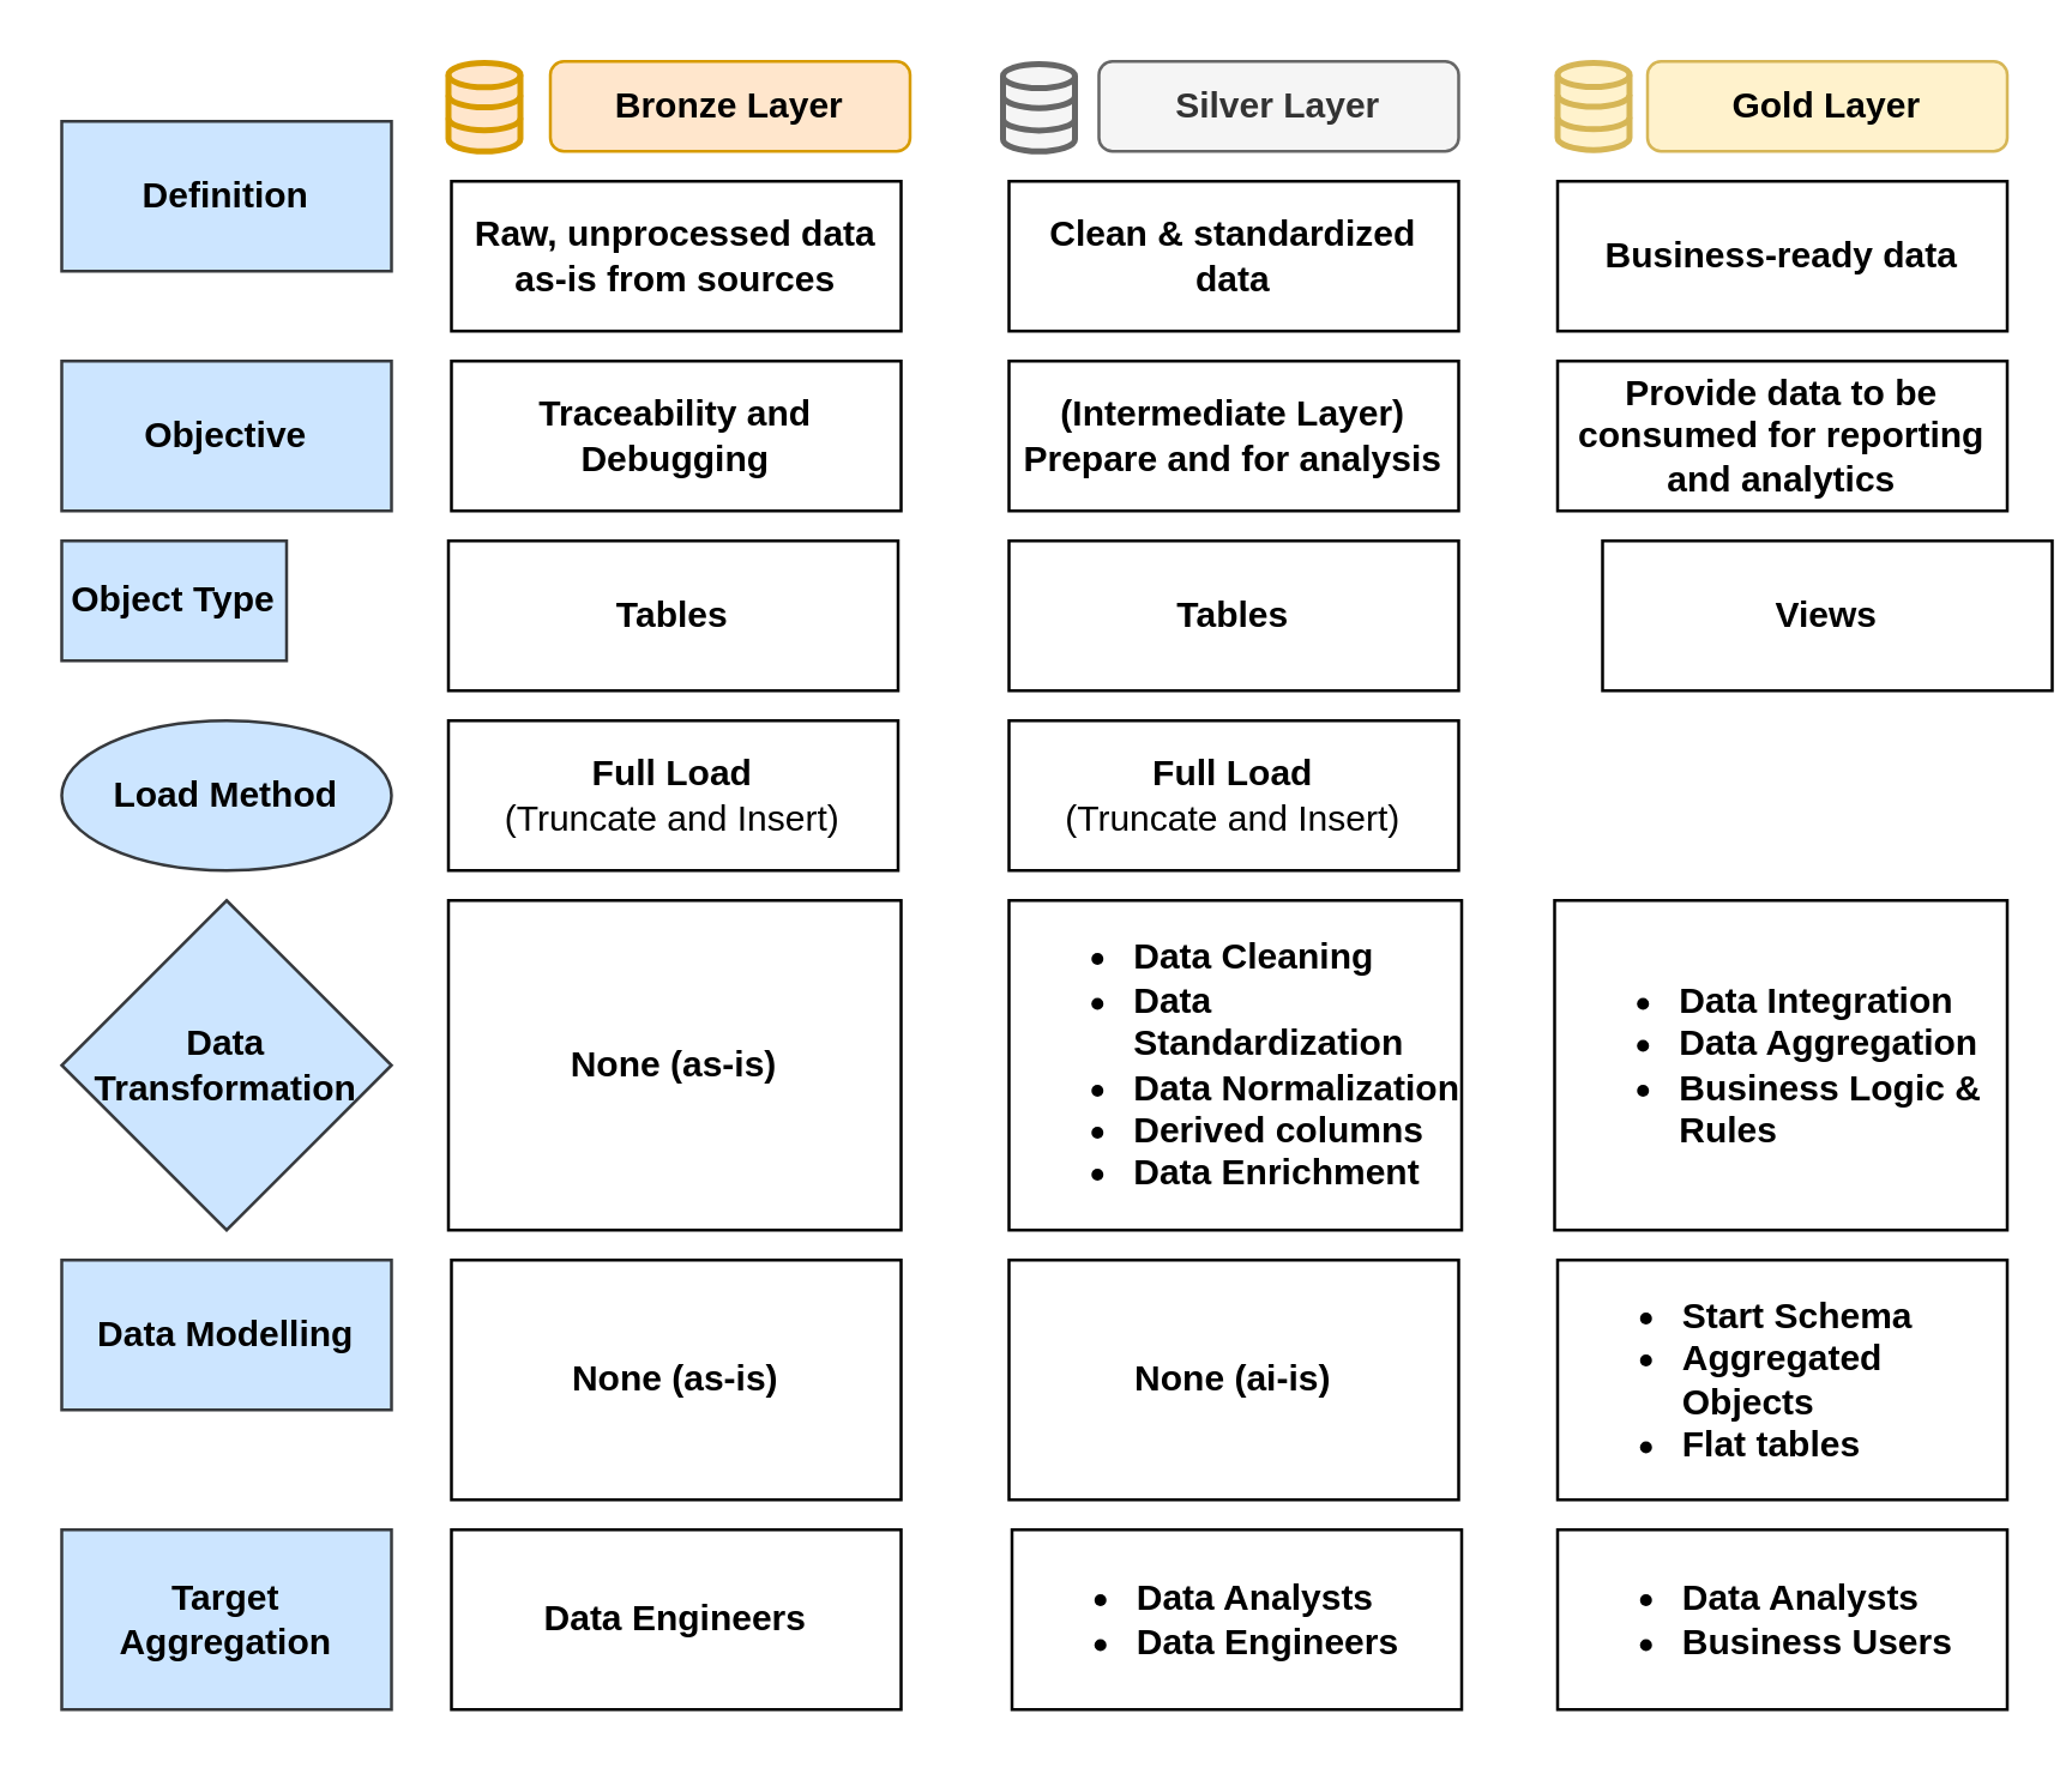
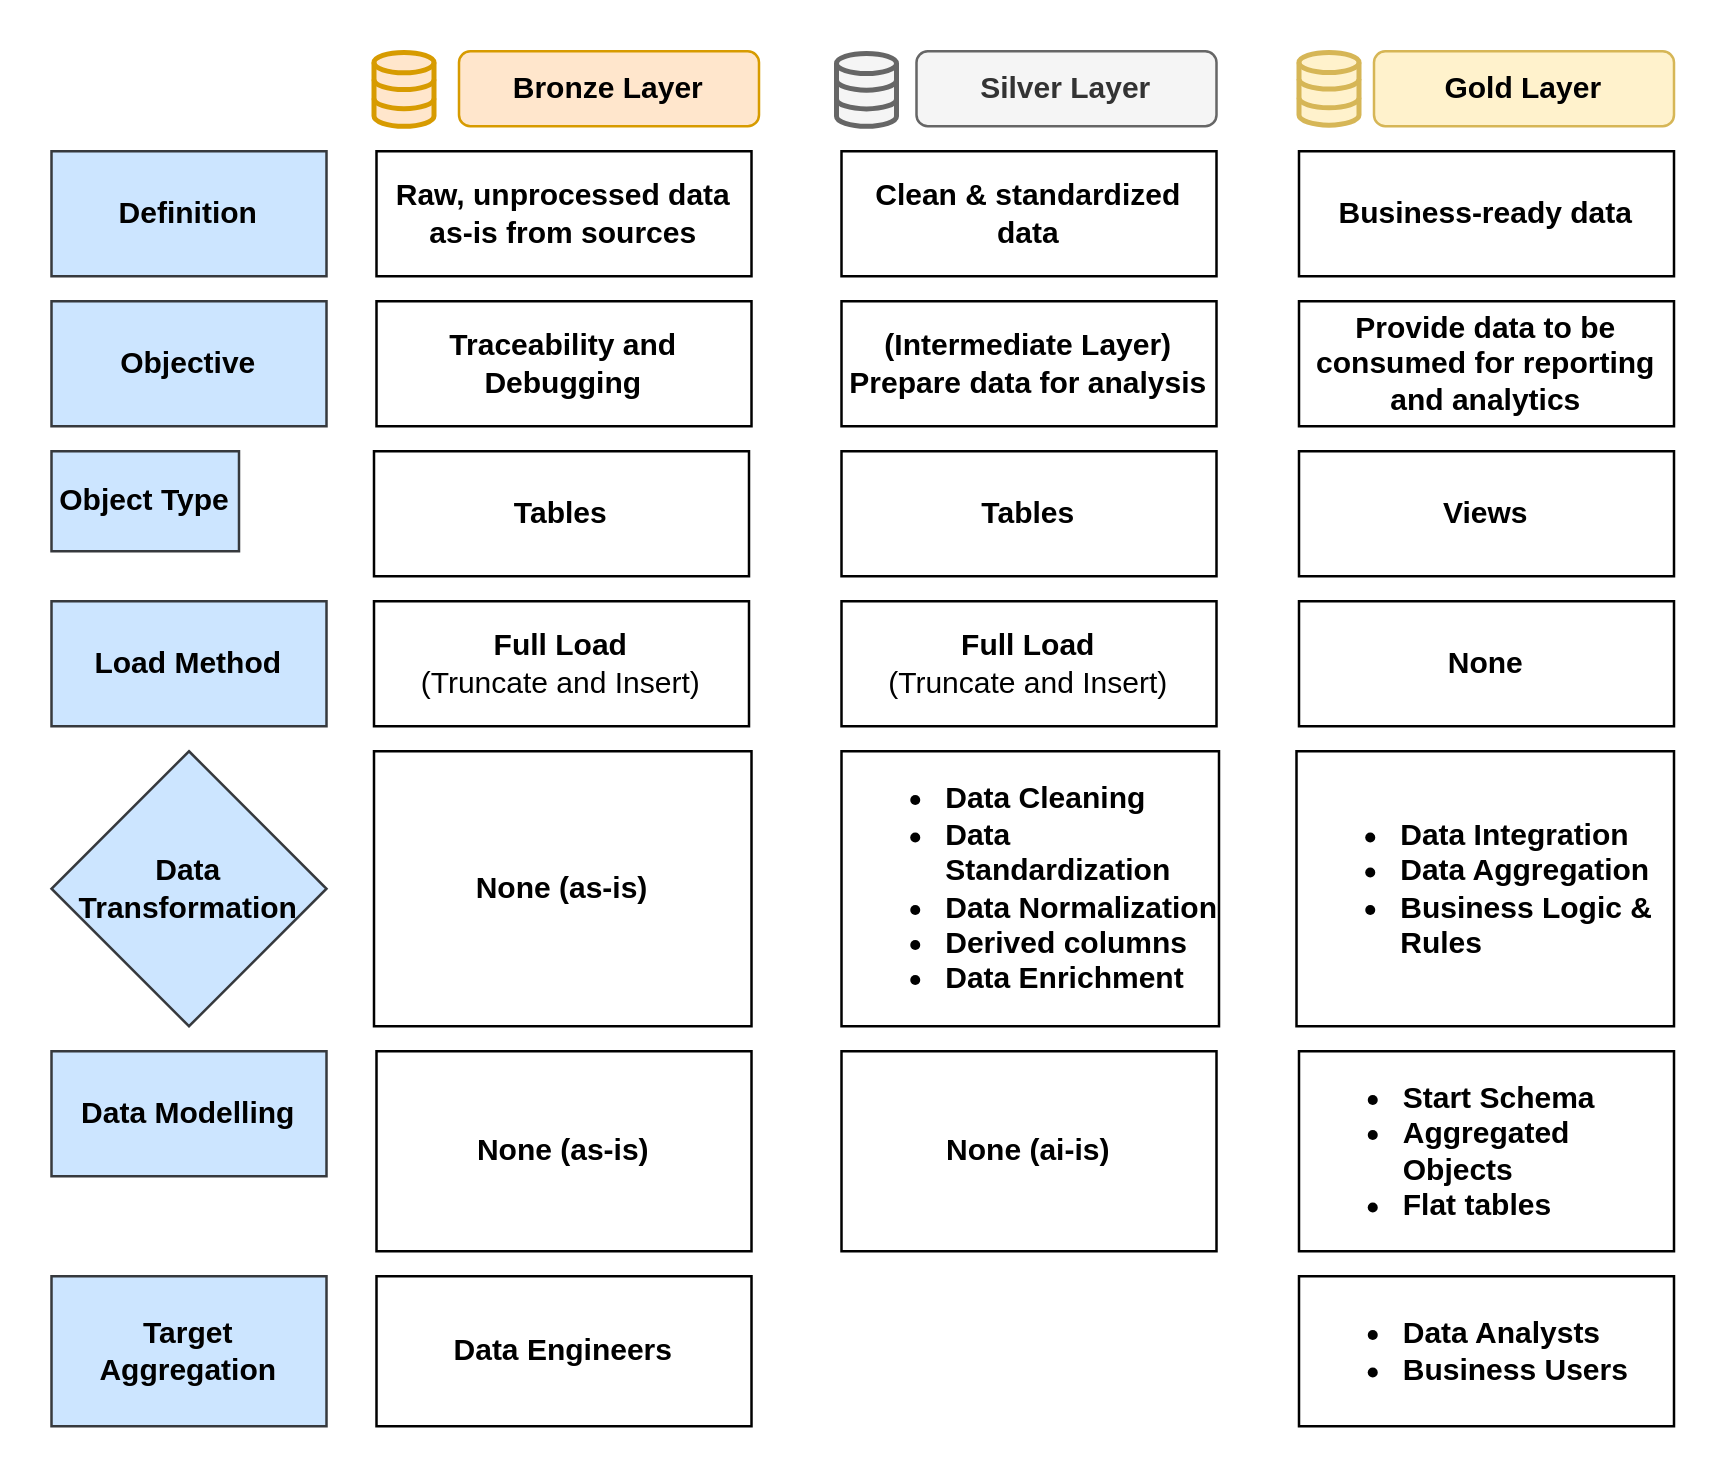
  <mxCell id="0" />
  <mxCell id="1" parent="0" />
- <mxCell id="2" value="&lt;b&gt;Definition&lt;/b&gt;" style="rounded=0;whiteSpace=wrap;html=1;fillColor=#cce5ff;strokeColor=#36393d;shadow=0;" vertex="1" parent="1"><mxGeometry x="20" y="40" width="110" height="50" as="geometry" /></mxCell>
+ <mxCell id="2" value="&lt;b&gt;Definition&lt;/b&gt;" style="rounded=0;whiteSpace=wrap;html=1;fillColor=#cce5ff;strokeColor=#36393d;shadow=0;" vertex="1" parent="1"><mxGeometry x="20" y="60" width="110" height="50" as="geometry" /></mxCell>
  <mxCell id="3" value="&lt;b&gt;Objective&lt;/b&gt;" style="rounded=0;whiteSpace=wrap;html=1;fillColor=#cce5ff;strokeColor=#36393d;" vertex="1" parent="1"><mxGeometry x="20" y="120" width="110" height="50" as="geometry" /></mxCell>
  <mxCell id="4" value="&lt;b&gt;Object Type&lt;/b&gt;" style="rounded=0;whiteSpace=wrap;html=1;fillColor=#cce5ff;strokeColor=#36393d;" vertex="1" parent="1"><mxGeometry x="20" y="180" width="75" height="40" as="geometry" /></mxCell>
- <mxCell id="5" value="&lt;b&gt;Load Method&lt;/b&gt;" style="ellipse;whiteSpace=wrap;html=1;fillColor=#cce5ff;strokeColor=#36393d;" vertex="1" parent="1"><mxGeometry x="20" y="240" width="110" height="50" as="geometry" /></mxCell>
+ <mxCell id="5" value="&lt;b&gt;Load Method&lt;/b&gt;" style="rounded=0;whiteSpace=wrap;html=1;fillColor=#cce5ff;strokeColor=#36393d;" vertex="1" parent="1"><mxGeometry x="20" y="240" width="110" height="50" as="geometry" /></mxCell>
  <mxCell id="6" value="&lt;b&gt;Data Transformation&lt;/b&gt;" style="rhombus;whiteSpace=wrap;html=1;fillColor=#cce5ff;strokeColor=#36393d;" vertex="1" parent="1"><mxGeometry x="20" y="300" width="110" height="110" as="geometry" /></mxCell>
  <mxCell id="7" value="&lt;b&gt;Data Modelling&lt;/b&gt;" style="rounded=0;whiteSpace=wrap;html=1;fillColor=#cce5ff;strokeColor=#36393d;" vertex="1" parent="1"><mxGeometry x="20" y="420" width="110" height="50" as="geometry" /></mxCell>
  <mxCell id="8" value="&lt;b&gt;Target Aggregation&lt;/b&gt;" style="rounded=0;whiteSpace=wrap;html=1;fillColor=#cce5ff;strokeColor=#36393d;" vertex="1" parent="1"><mxGeometry x="20" y="510" width="110" height="60" as="geometry" /></mxCell>
  <mxCell id="9" value="&lt;b&gt;Bronze Layer&lt;/b&gt;" style="rounded=1;whiteSpace=wrap;html=1;fillColor=#ffe6cc;strokeColor=#d79b00;" vertex="1" parent="1"><mxGeometry x="183" y="20" width="120" height="30" as="geometry" /></mxCell>
  <mxCell id="10" value="&lt;b&gt;Silver Layer&lt;/b&gt;" style="rounded=1;whiteSpace=wrap;html=1;fillColor=#f5f5f5;strokeColor=#666666;fontColor=#333333;" vertex="1" parent="1"><mxGeometry x="366" y="20" width="120" height="30" as="geometry" /></mxCell>
  <mxCell id="11" value="&lt;b&gt;Gold Layer&lt;/b&gt;" style="rounded=1;whiteSpace=wrap;html=1;fillColor=#fff2cc;strokeColor=#d6b656;" vertex="1" parent="1"><mxGeometry x="549" y="20" width="120" height="30" as="geometry" /></mxCell>
  <mxCell id="12" value="" style="html=1;verticalLabelPosition=bottom;align=center;labelBackgroundColor=#ffffff;verticalAlign=top;strokeWidth=2;strokeColor=#d79b00;shadow=0;dashed=0;shape=mxgraph.ios7.icons.data;fillColor=#ffe6cc;" vertex="1" parent="1"><mxGeometry x="149" y="20.45" width="24" height="29.55" as="geometry" /></mxCell>
  <mxCell id="13" value="" style="html=1;verticalLabelPosition=bottom;align=center;labelBackgroundColor=#ffffff;verticalAlign=top;strokeWidth=2;strokeColor=#d6b656;shadow=0;dashed=0;shape=mxgraph.ios7.icons.data;fillColor=#fff2cc;" vertex="1" parent="1"><mxGeometry x="519" y="20.45" width="24" height="29.1" as="geometry" /></mxCell>
  <mxCell id="14" value="" style="html=1;verticalLabelPosition=bottom;align=center;labelBackgroundColor=#ffffff;verticalAlign=top;strokeWidth=2;strokeColor=#666666;shadow=0;dashed=0;shape=mxgraph.ios7.icons.data;fillColor=#f5f5f5;fontColor=#333333;" vertex="1" parent="1"><mxGeometry x="334" y="20.9" width="24" height="29.1" as="geometry" /></mxCell>
  <mxCell id="15" value="&lt;b&gt;Raw, unprocessed data as-is from sources&lt;/b&gt;" style="rounded=0;whiteSpace=wrap;html=1;" vertex="1" parent="1"><mxGeometry x="150" y="60" width="150" height="50" as="geometry" /></mxCell>
  <mxCell id="16" value="&lt;b&gt;Clean &amp;amp; standardized data&lt;/b&gt;" style="rounded=0;whiteSpace=wrap;html=1;" vertex="1" parent="1"><mxGeometry x="336" y="60" width="150" height="50" as="geometry" /></mxCell>
  <mxCell id="17" value="&lt;b&gt;Business-ready data&lt;/b&gt;" style="rounded=0;whiteSpace=wrap;html=1;" vertex="1" parent="1"><mxGeometry x="519" y="60" width="150" height="50" as="geometry" /></mxCell>
  <mxCell id="18" value="&lt;b&gt;Traceability and Debugging&lt;/b&gt;" style="rounded=0;whiteSpace=wrap;html=1;" vertex="1" parent="1"><mxGeometry x="150" y="120" width="150" height="50" as="geometry" /></mxCell>
- <mxCell id="19" value="&lt;b&gt;(Intermediate Layer)&lt;/b&gt;&lt;div&gt;&lt;b&gt;Prepare and for analysis&lt;/b&gt;&lt;/div&gt;" style="rounded=0;whiteSpace=wrap;html=1;" vertex="1" parent="1"><mxGeometry x="336" y="120" width="150" height="50" as="geometry" /></mxCell>
+ <mxCell id="19" value="&lt;b&gt;(Intermediate Layer)&lt;/b&gt;&lt;div&gt;&lt;b&gt;Prepare data for analysis&lt;/b&gt;&lt;/div&gt;" style="rounded=0;whiteSpace=wrap;html=1;" vertex="1" parent="1"><mxGeometry x="336" y="120" width="150" height="50" as="geometry" /></mxCell>
  <mxCell id="20" value="&lt;b&gt;Provide data to be consumed for reporting and analytics&lt;/b&gt;" style="rounded=0;whiteSpace=wrap;html=1;" vertex="1" parent="1"><mxGeometry x="519" y="120" width="150" height="50" as="geometry" /></mxCell>
  <mxCell id="21" value="&lt;b&gt;Tables&lt;/b&gt;" style="rounded=0;whiteSpace=wrap;html=1;" vertex="1" parent="1"><mxGeometry x="149" y="180" width="150" height="50" as="geometry" /></mxCell>
  <mxCell id="22" value="&lt;b&gt;Tables&lt;/b&gt;" style="rounded=0;whiteSpace=wrap;html=1;" vertex="1" parent="1"><mxGeometry x="336" y="180" width="150" height="50" as="geometry" /></mxCell>
- <mxCell id="23" value="&lt;b&gt;Views&lt;/b&gt;" style="rounded=0;whiteSpace=wrap;html=1;" vertex="1" parent="1"><mxGeometry x="534" y="180" width="150" height="50" as="geometry" /></mxCell>
+ <mxCell id="23" value="&lt;b&gt;Views&lt;/b&gt;" style="rounded=0;whiteSpace=wrap;html=1;" vertex="1" parent="1"><mxGeometry x="519" y="180" width="150" height="50" as="geometry" /></mxCell>
  <mxCell id="24" value="&lt;b&gt;Full Load&lt;/b&gt;&lt;div&gt;(Truncate and Insert)&lt;/div&gt;" style="rounded=0;whiteSpace=wrap;html=1;" vertex="1" parent="1"><mxGeometry x="149" y="240" width="150" height="50" as="geometry" /></mxCell>
  <mxCell id="25" value="&lt;b&gt;Full Load&lt;/b&gt;&lt;div&gt;(Truncate and Insert)&lt;/div&gt;" style="rounded=0;whiteSpace=wrap;html=1;" vertex="1" parent="1"><mxGeometry x="336" y="240" width="150" height="50" as="geometry" /></mxCell>
+ <mxCell id="26" value="&lt;b&gt;None&lt;/b&gt;" style="rounded=0;whiteSpace=wrap;html=1;" vertex="1" parent="1"><mxGeometry x="519" y="240" width="150" height="50" as="geometry" /></mxCell>
  <mxCell id="27" value="&lt;b&gt;None (as-is)&lt;/b&gt;" style="rounded=0;whiteSpace=wrap;html=1;" vertex="1" parent="1"><mxGeometry x="149" y="300" width="151" height="110" as="geometry" /></mxCell>
  <mxCell id="28" value="&lt;ul&gt;&lt;li&gt;&lt;b&gt;Data Cleaning&lt;/b&gt;&lt;/li&gt;&lt;li&gt;&lt;b&gt;Data Standardization&lt;/b&gt;&lt;/li&gt;&lt;li&gt;&lt;b&gt;Data Normalization&lt;/b&gt;&lt;/li&gt;&lt;li&gt;&lt;b&gt;Derived columns&lt;/b&gt;&lt;/li&gt;&lt;li&gt;&lt;b&gt;Data Enrichment&lt;/b&gt;&lt;/li&gt;&lt;/ul&gt;" style="rounded=0;whiteSpace=wrap;html=1;align=left;" vertex="1" parent="1"><mxGeometry x="336" y="300" width="151" height="110" as="geometry" /></mxCell>
  <mxCell id="29" value="&lt;ul&gt;&lt;li&gt;&lt;b&gt;Data Integration&lt;/b&gt;&lt;/li&gt;&lt;li&gt;&lt;b&gt;Data Aggregation&lt;/b&gt;&lt;/li&gt;&lt;li&gt;&lt;b&gt;Business Logic &amp;amp; Rules&lt;/b&gt;&lt;/li&gt;&lt;/ul&gt;" style="rounded=0;whiteSpace=wrap;html=1;align=left;" vertex="1" parent="1"><mxGeometry x="518" y="300" width="151" height="110" as="geometry" /></mxCell>
  <mxCell id="30" value="&lt;b&gt;None (as-is)&lt;/b&gt;" style="rounded=0;whiteSpace=wrap;html=1;" vertex="1" parent="1"><mxGeometry x="150" y="420" width="150" height="80" as="geometry" /></mxCell>
  <mxCell id="31" value="&lt;b&gt;None (ai-is)&lt;/b&gt;" style="rounded=0;whiteSpace=wrap;html=1;" vertex="1" parent="1"><mxGeometry x="336" y="420" width="150" height="80" as="geometry" /></mxCell>
  <mxCell id="32" value="&lt;ul&gt;&lt;li&gt;&lt;b&gt;Start Schema&lt;/b&gt;&lt;/li&gt;&lt;li&gt;&lt;b&gt;Aggregated Objects&lt;/b&gt;&lt;/li&gt;&lt;li&gt;&lt;b&gt;Flat tables&lt;/b&gt;&lt;/li&gt;&lt;/ul&gt;" style="rounded=0;whiteSpace=wrap;html=1;align=left;" vertex="1" parent="1"><mxGeometry x="519" y="420" width="150" height="80" as="geometry" /></mxCell>
  <mxCell id="33" value="&lt;b&gt;Data Engineers&lt;/b&gt;" style="rounded=0;whiteSpace=wrap;html=1;" vertex="1" parent="1"><mxGeometry x="150" y="510" width="150" height="60" as="geometry" /></mxCell>
- <mxCell id="34" value="&lt;ul&gt;&lt;li&gt;&lt;b&gt;Data Analysts&lt;/b&gt;&lt;/li&gt;&lt;li&gt;&lt;b&gt;Data Engineers&lt;/b&gt;&lt;/li&gt;&lt;/ul&gt;" style="rounded=0;whiteSpace=wrap;html=1;align=left;" vertex="1" parent="1"><mxGeometry x="337" y="510" width="150" height="60" as="geometry" /></mxCell>
  <mxCell id="35" value="&lt;ul&gt;&lt;li&gt;&lt;b&gt;Data Analysts&lt;/b&gt;&lt;/li&gt;&lt;li&gt;&lt;b&gt;Business Users&lt;/b&gt;&lt;/li&gt;&lt;/ul&gt;" style="rounded=0;whiteSpace=wrap;html=1;align=left;" vertex="1" parent="1"><mxGeometry x="519" y="510" width="150" height="60" as="geometry" /></mxCell>
